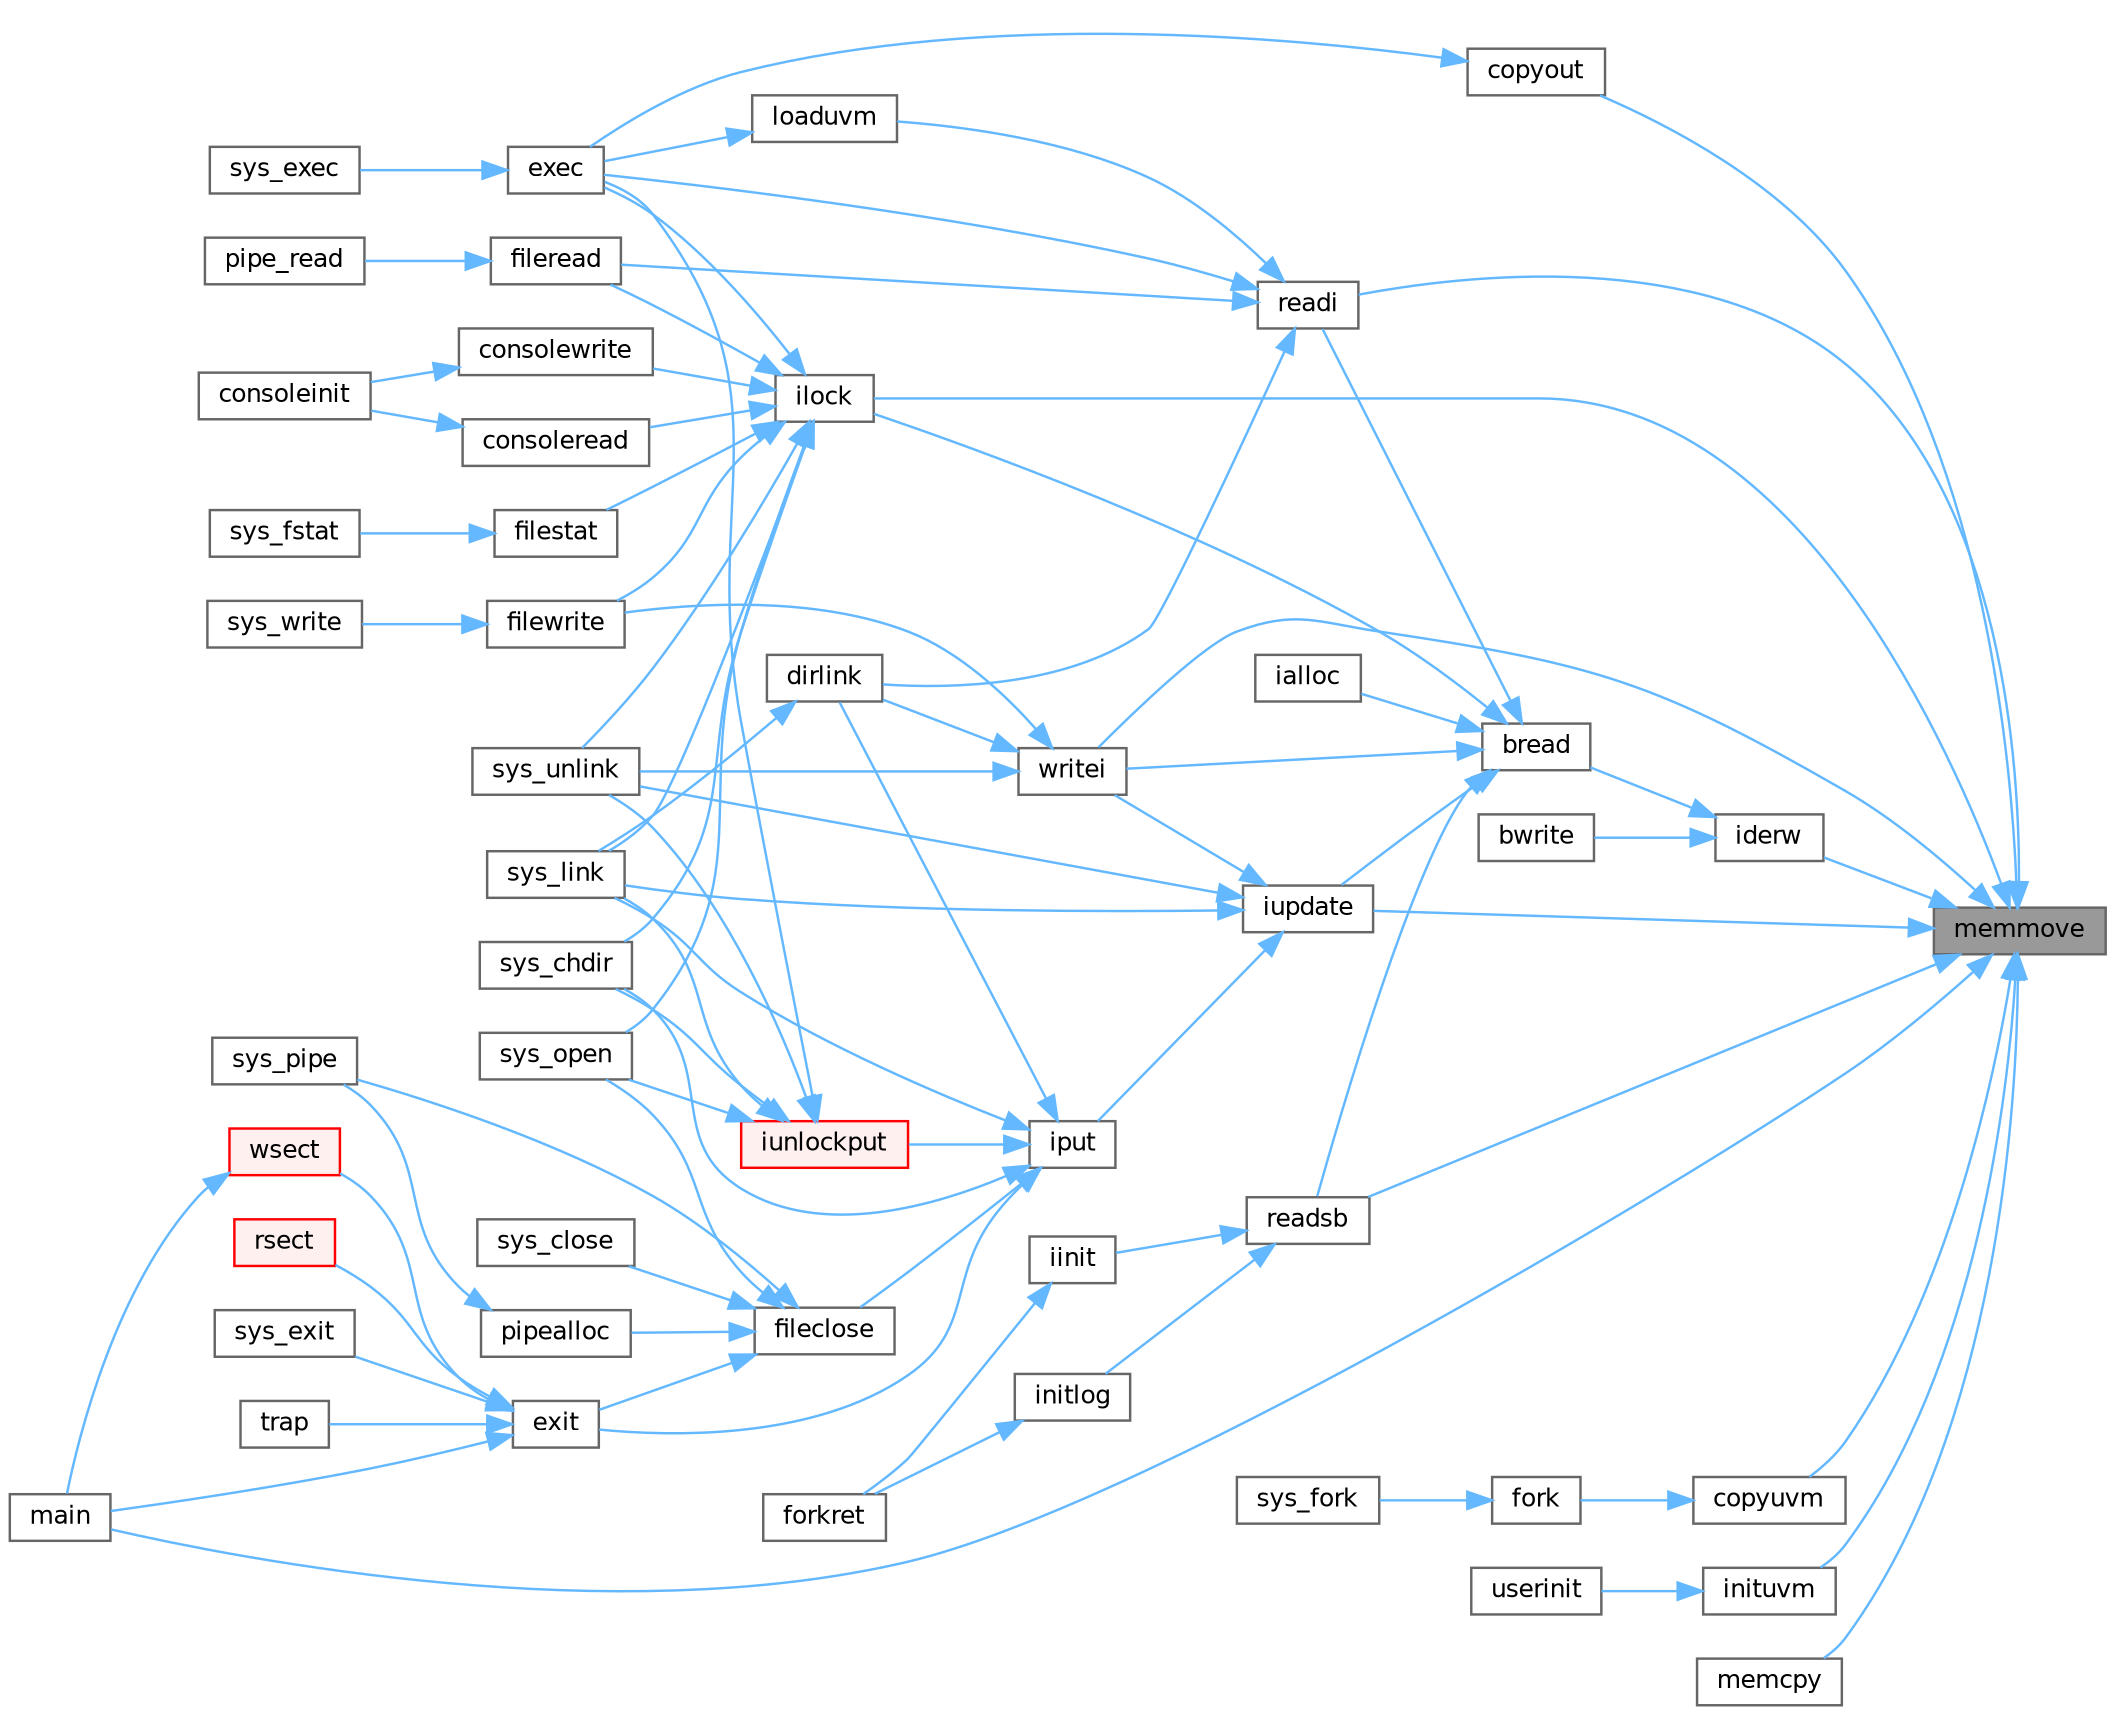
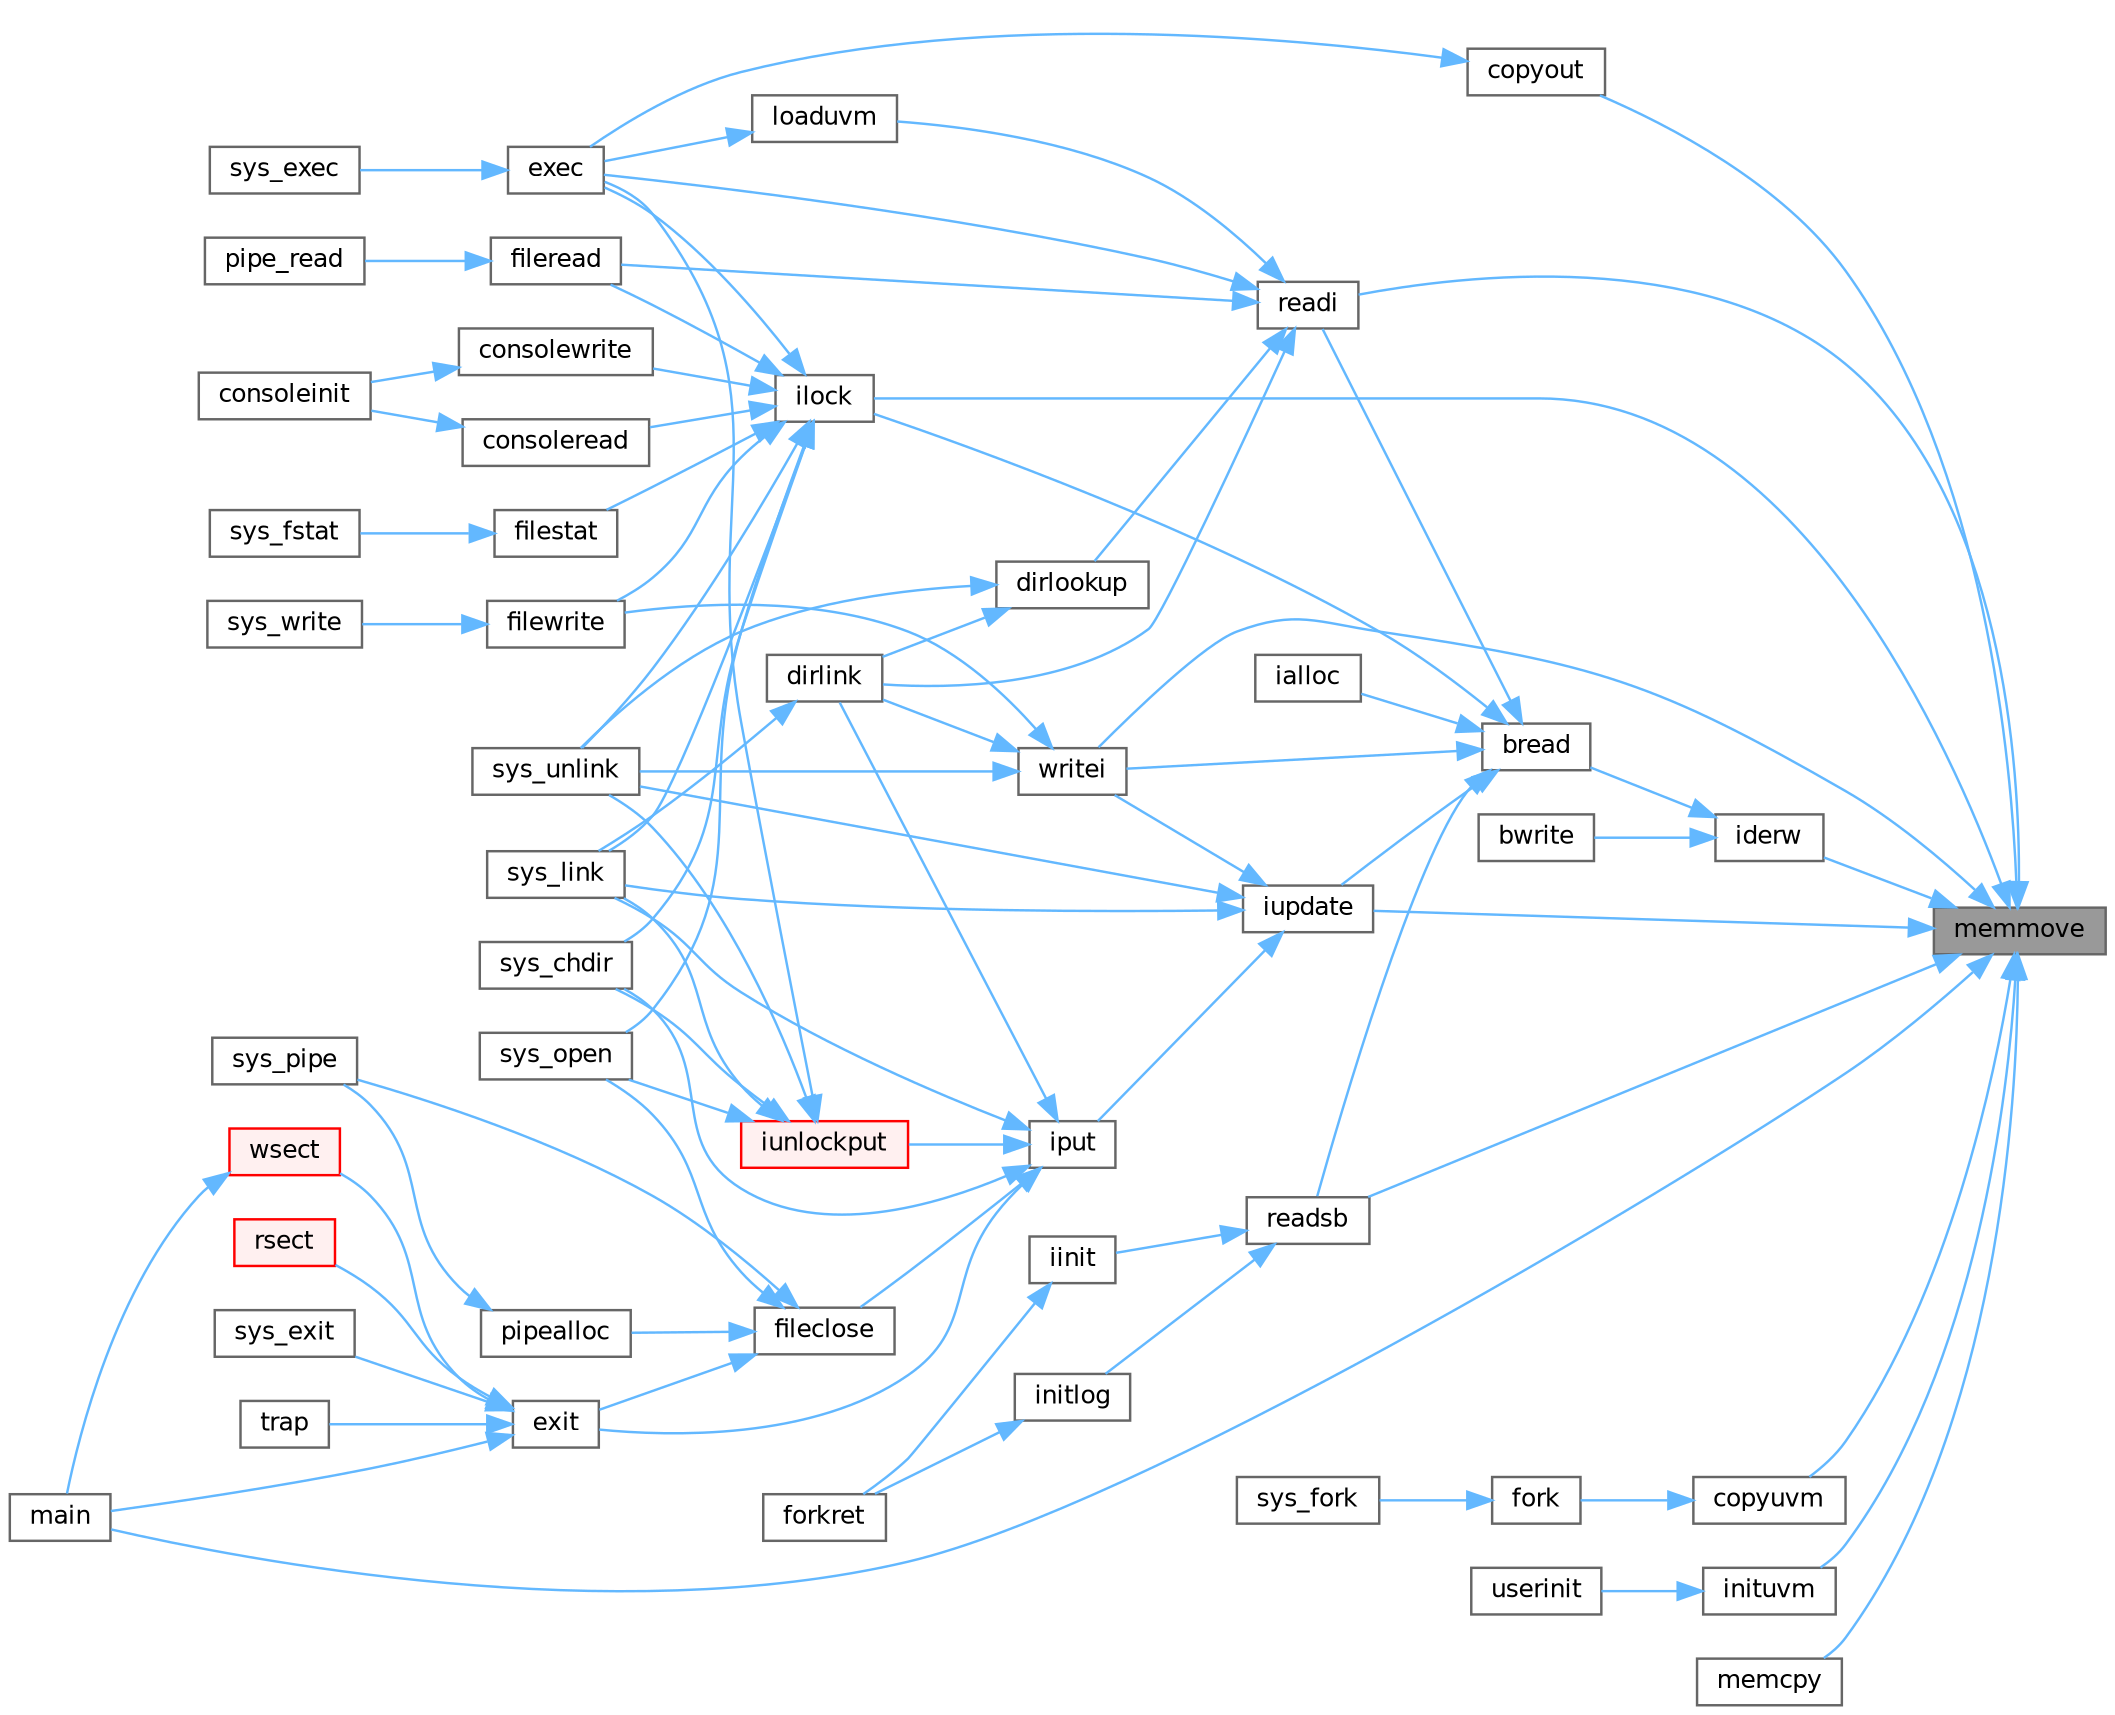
  digraph {
    rankdir=RL
    node [color=grey40 fillcolor=white fontname=Helvetica fontsize=10 shape=box style=filled]
    edge [color=steelblue1 dir=back fontname=Helvetica fontsize=10 labelfontname=Helvetica labelfontsize=10 style=solid]
    n1 [color=gray40 fillcolor=grey60 fontcolor=black height=0.2 label=memmove width=0.4]
    n2 [height=0.2 label=copyout width=0.4]
    n3 [height=0.2 label=copyuvm width=0.4]
    n4 [height=0.2 label=iderw width=0.4]
    n5 [height=0.2 label=ilock width=0.4]
    n6 [height=0.2 label=iupdate width=0.4]
    n7 [height=0.2 label=main width=0.4]
    n8 [height=0.2 label=writei width=0.4]
    n9 [height=0.2 label=readi width=0.4]
    n10 [height=0.2 label=readsb width=0.4]
    n11 [height=0.2 label=inituvm width=0.4]
    n12 [height=0.2 label=memcpy width=0.4]
    n13 [height=0.2 label=exec width=0.4]
    n14 [height=0.2 label=fork width=0.4]
    n15 [height=0.2 label=bread width=0.4]
    n16 [height=0.2 label=bwrite width=0.4]
    n17 [height=0.2 label=consoleread width=0.4]
    n18 [height=0.2 label=consolewrite width=0.4]
    n19 [height=0.2 label=fileread width=0.4]
    n20 [height=0.2 label=filestat width=0.4]
    n21 [height=0.2 label=filewrite width=0.4]
    n22 [height=0.2 label=sys_chdir width=0.4]
    n23 [height=0.2 label=sys_link width=0.4]
    n24 [height=0.2 label=sys_open width=0.4]
    n25 [height=0.2 label=sys_unlink width=0.4]
    n26 [height=0.2 label=iput width=0.4]
    n27 [height=0.2 label=dirlink width=0.4]
+   n28 [height=0.2 label=dirlookup width=0.4]
    n29 [height=0.2 label=loaduvm width=0.4]
    n30 [height=0.2 label=iinit width=0.4]
    n31 [height=0.2 label=initlog width=0.4]
    n32 [height=0.2 label=userinit width=0.4]
    n33 [height=0.2 label=sys_exec width=0.4]
    n34 [height=0.2 label=sys_fork width=0.4]
    n35 [height=0.2 label=ialloc width=0.4]
    n36 [height=0.2 label=consoleinit width=0.4]
    n37 [height=0.2 label=pipe_read width=0.4]
    n38 [height=0.2 label=sys_fstat width=0.4]
    n39 [height=0.2 label=sys_write width=0.4]
    n40 [height=0.2 label=exit width=0.4]
    n41 [height=0.2 label=fileclose width=0.4]
    n42 [color=red fillcolor="#FFF0F0" height=0.2 label=iunlockput width=0.4]
    n43 [color=red fillcolor="#FFF0F0" height=0.2 label=rsect width=0.4]
    n44 [height=0.2 label=sys_exit width=0.4]
    n45 [height=0.2 label=trap width=0.4]
    n46 [color=red fillcolor="#FFF0F0" height=0.2 label=wsect width=0.4]
    n47 [height=0.2 label=pipealloc width=0.4]
    n48 [height=0.2 label=sys_pipe width=0.4]
-   n49 [height=0.2 label=sys_close width=0.4]
    n50 [height=0.2 label=forkret width=0.4]
    n1 -> n2
    n1 -> n3
    n1 -> n4
    n1 -> n5
    n1 -> n6
    n1 -> n7
    n1 -> n8
    n1 -> n9
    n1 -> n10
    n1 -> n11
    n1 -> n12
    n2 -> n13
    n3 -> n14
    n4 -> n15
    n4 -> n16
    n5 -> n13
    n5 -> n17
    n5 -> n18
    n5 -> n19
    n5 -> n20
    n5 -> n21
    n5 -> n22
    n5 -> n23
    n5 -> n24
    n5 -> n25
    n6 -> n8
    n6 -> n23
    n6 -> n25
    n6 -> n26
    n8 -> n21
    n8 -> n25
    n8 -> n27
    n9 -> n13
    n9 -> n19
    n9 -> n27
+   n9 -> n28
    n9 -> n29
    n10 -> n30
    n10 -> n31
    n11 -> n32
    n13 -> n33
    n14 -> n34
    n15 -> n5
    n15 -> n6
    n15 -> n8
    n15 -> n9
    n15 -> n10
    n15 -> n35
    n17 -> n36
    n18 -> n36
    n19 -> n37
    n20 -> n38
    n21 -> n39
    n26 -> n22
    n26 -> n23
    n26 -> n27
    n26 -> n40
    n26 -> n41
    n26 -> n42
    n27 -> n23
+   n28 -> n25
+   n28 -> n27
    n29 -> n13
    n30 -> n50
    n31 -> n50
    n40 -> n7
    n40 -> n43
    n40 -> n44
    n40 -> n45
    n40 -> n46
    n41 -> n24
    n41 -> n40
    n41 -> n47
    n41 -> n48
-   n41 -> n49
    n42 -> n13
    n42 -> n22
    n42 -> n23
    n42 -> n24
    n42 -> n25
    n46 -> n7
    n47 -> n48
  }
